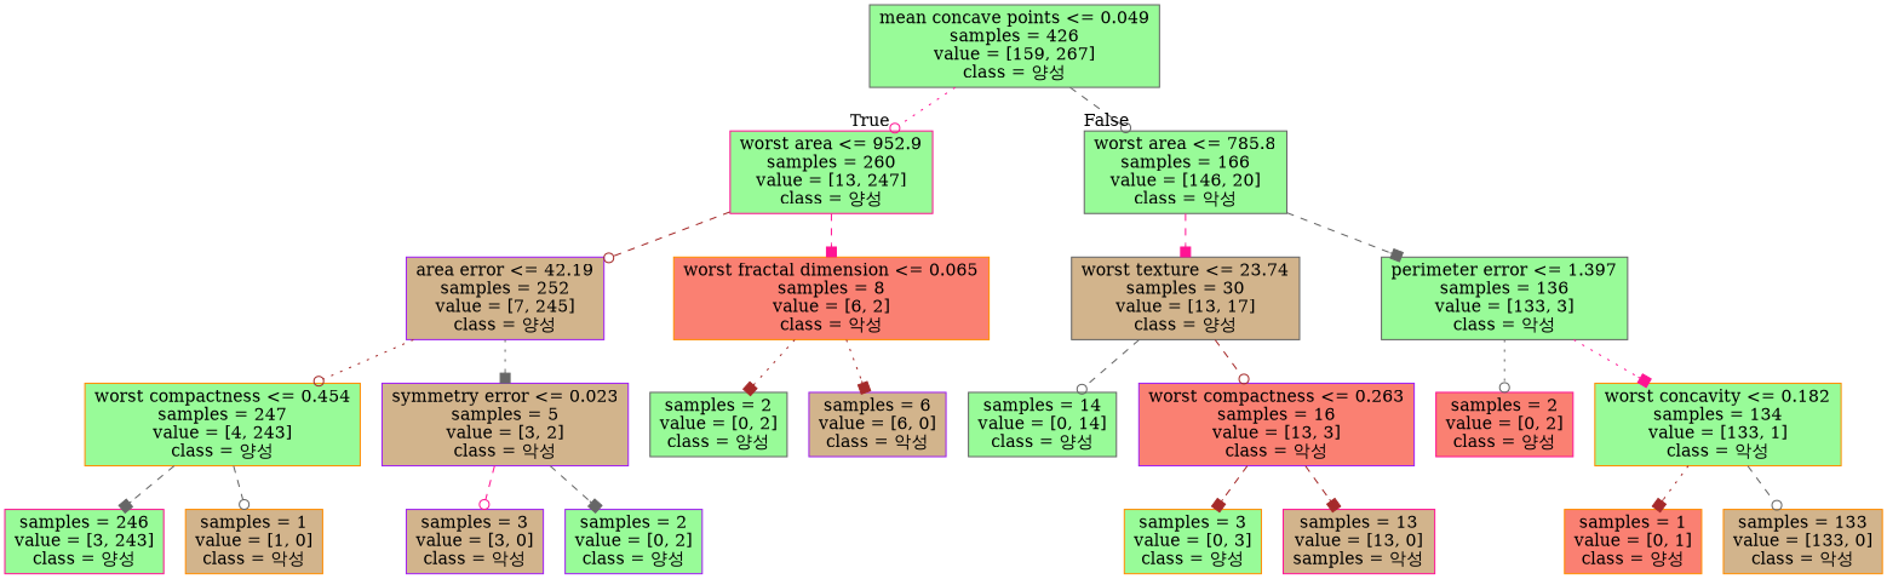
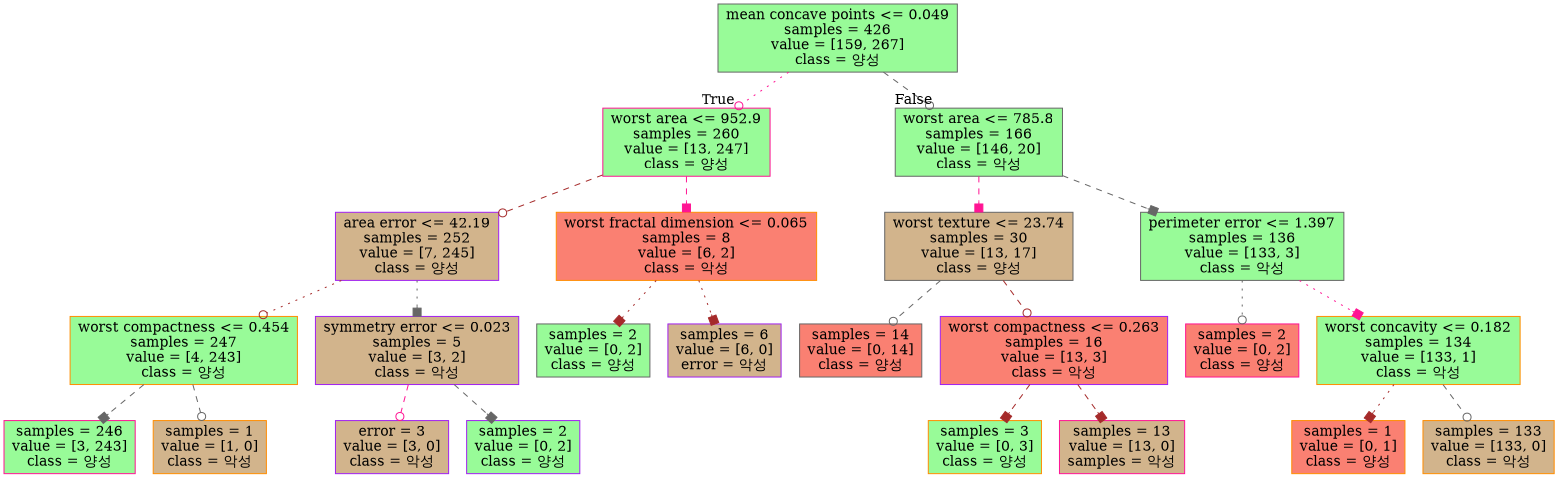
  digraph {
    node [color=darkorange fillcolor=palegreen shape=box style=filled]
    edge [arrowhead=box color=gray40 style=dashed]
    n1 [color=gray40 label="mean concave points <= 0.049\nsamples = 426\nvalue = [159, 267]\nclass = 양성"]
    n2 [color=deeppink label="worst area <= 952.9\nsamples = 260\nvalue = [13, 247]\nclass = 양성"]
    n3 [color=gray40 label="worst area <= 785.8\nsamples = 166\nvalue = [146, 20]\nclass = 악성"]
    n4 [color=purple fillcolor=tan label="area error <= 42.19\nsamples = 252\nvalue = [7, 245]\nclass = 양성"]
    n5 [fillcolor=salmon label="worst fractal dimension <= 0.065\nsamples = 8\nvalue = [6, 2]\nclass = 악성"]
    n6 [color=gray40 fillcolor=tan label="worst texture <= 23.74\nsamples = 30\nvalue = [13, 17]\nclass = 양성"]
    n7 [color=gray40 label="perimeter error <= 1.397\nsamples = 136\nvalue = [133, 3]\nclass = 악성"]
    n8 [label="worst compactness <= 0.454\nsamples = 247\nvalue = [4, 243]\nclass = 양성"]
    n9 [color=purple fillcolor=tan label="symmetry error <= 0.023\nsamples = 5\nvalue = [3, 2]\nclass = 악성"]
    n10 [color=gray40 label="samples = 2\nvalue = [0, 2]\nclass = 양성"]
-   n11 [color=purple fillcolor=tan label="samples = 6\nvalue = [6, 0]\nclass = 악성"]
+   n11 [color=purple fillcolor=tan label="samples = 6\nvalue = [6, 0]\nerror = 악성"]
    n12 [color=deeppink label="samples = 246\nvalue = [3, 243]\nclass = 양성"]
    n13 [fillcolor=tan label="samples = 1\nvalue = [1, 0]\nclass = 악성"]
-   n14 [color=purple fillcolor=tan label="samples = 3\nvalue = [3, 0]\nclass = 악성"]
+   n14 [color=purple fillcolor=tan label="error = 3\nvalue = [3, 0]\nclass = 악성"]
    n15 [color=purple label="samples = 2\nvalue = [0, 2]\nclass = 양성"]
-   n16 [color=gray40 label="samples = 14\nvalue = [0, 14]\nclass = 양성"]
+   n16 [color=gray40 fillcolor=salmon label="samples = 14\nvalue = [0, 14]\nclass = 양성"]
    n17 [color=purple fillcolor=salmon label="worst compactness <= 0.263\nsamples = 16\nvalue = [13, 3]\nclass = 악성"]
    n18 [color=deeppink fillcolor=salmon label="samples = 2\nvalue = [0, 2]\nclass = 양성"]
    n19 [label="worst concavity <= 0.182\nsamples = 134\nvalue = [133, 1]\nclass = 악성"]
    n20 [label="samples = 3\nvalue = [0, 3]\nclass = 양성"]
    n21 [color=deeppink fillcolor=tan label="samples = 13\nvalue = [13, 0]\nsamples = 악성"]
    n22 [fillcolor=salmon label="samples = 1\nvalue = [0, 1]\nclass = 양성"]
    n23 [fillcolor=tan label="samples = 133\nvalue = [133, 0]\nclass = 악성"]
    n1 -> n2 [arrowhead=odot color=deeppink headlabel=True labelangle=45 labeldistance=2.5 style=dotted]
    n1 -> n3 [arrowhead=odot headlabel=False labelangle=-45 labeldistance=2.5]
    n2 -> n4 [arrowhead=odot color=brown]
    n2 -> n5 [color=deeppink]
    n3 -> n6 [color=deeppink]
    n3 -> n7
    n4 -> n8 [arrowhead=odot color=brown style=dotted]
    n4 -> n9 [style=dotted]
    n5 -> n10 [color=brown style=dotted]
    n5 -> n11 [color=brown style=dotted]
    n6 -> n16 [arrowhead=odot]
    n6 -> n17 [arrowhead=odot color=brown]
    n7 -> n18 [arrowhead=odot style=dotted]
    n7 -> n19 [color=deeppink style=dotted]
    n8 -> n12
    n8 -> n13 [arrowhead=odot]
    n9 -> n14 [arrowhead=odot color=deeppink]
    n9 -> n15
    n17 -> n20 [color=brown]
    n17 -> n21 [color=brown]
    n19 -> n22 [color=brown style=dotted]
    n19 -> n23 [arrowhead=odot]
  }
